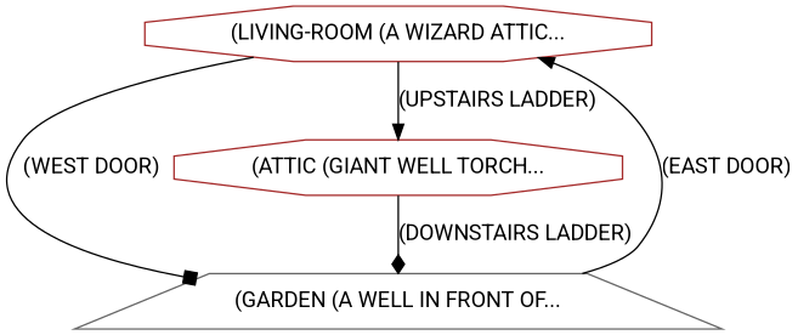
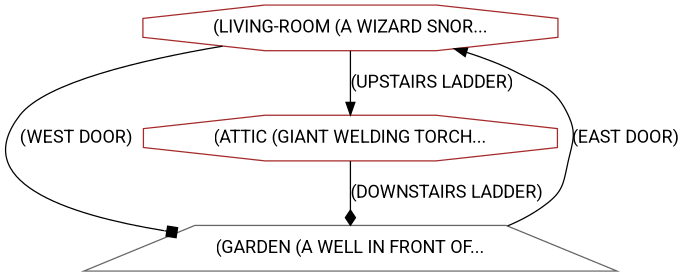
  digraph {
    fontname=Roboto
    node [color=brown fontname=Roboto shape=octagon]
    edge [arrowhead=normal fontname=Roboto]
-   n1 [label="(LIVING-ROOM (A WIZARD ATTIC..."]
+   n1 [label="(LIVING-ROOM (A WIZARD SNOR..."]
    n2 [color=gray40 label="(GARDEN (A WELL IN FRONT OF..." shape=trapezium]
-   n3 [label="(ATTIC (GIANT WELL TORCH..."]
+   n3 [label="(ATTIC (GIANT WELDING TORCH..."]
    n1 -> n2 [arrowhead=box label="(WEST DOOR)"]
    n1 -> n3 [label="(UPSTAIRS LADDER)"]
    n2 -> n1 [label="(EAST DOOR)"]
    n3 -> n2 [arrowhead=diamond label="(DOWNSTAIRS LADDER)"]
  }
